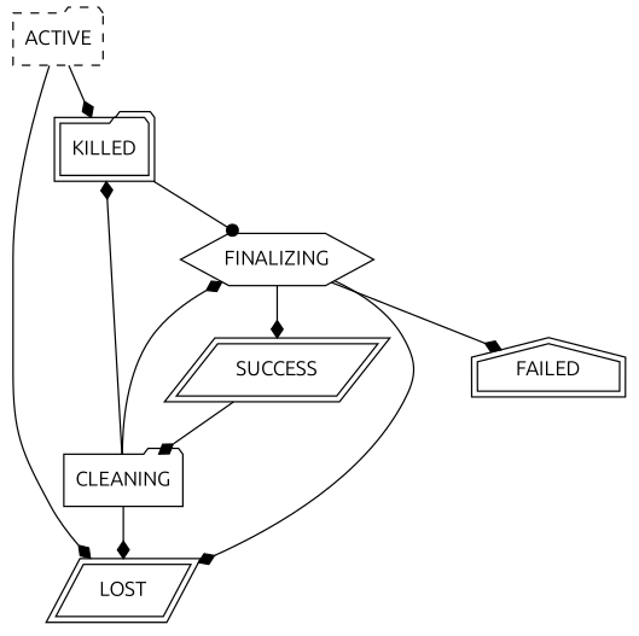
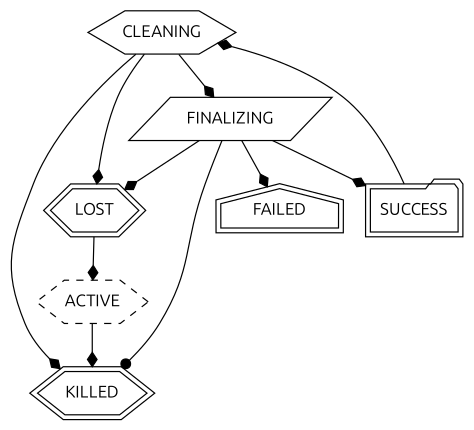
  digraph {
    fontname=Ubuntu
    node [fontname=Ubuntu shape=hexagon peripheries=2]
    edge [arrowhead=diamond fontname=Ubuntu]
-   ACTIVE [shape=folder style=dashed peripheries=""]
-   KILLED [shape=folder]
-   LOST [shape=parallelogram]
-   CLEANING [shape=folder peripheries=""]
-   FINALIZING [peripheries=""]
-   SUCCESS [shape=parallelogram]
+   ACTIVE [style=dashed peripheries=""]
+   KILLED
+   LOST
+   CLEANING [peripheries=""]
+   FINALIZING [shape=parallelogram peripheries=""]
+   SUCCESS [shape=folder]
    FAILED [shape=house]
    ACTIVE -> KILLED
-   ACTIVE -> LOST
+   LOST -> ACTIVE
    CLEANING -> KILLED
    CLEANING -> LOST
    CLEANING -> FINALIZING
-   KILLED -> FINALIZING [arrowhead=dot]
+   FINALIZING -> KILLED [arrowhead=dot]
    FINALIZING -> LOST
    FINALIZING -> SUCCESS
    FINALIZING -> FAILED
    SUCCESS -> CLEANING
  }
